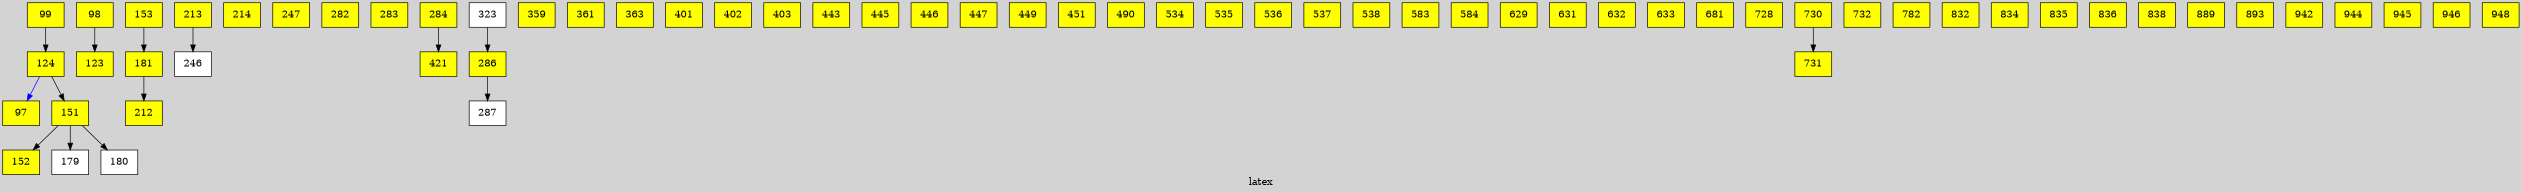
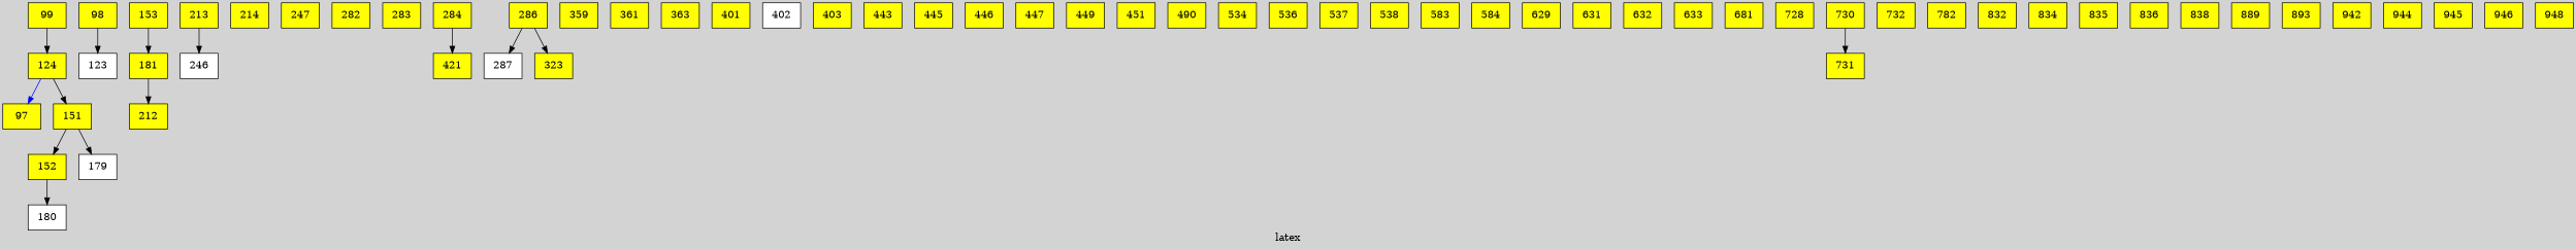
  digraph {
    bgcolor=lightgrey
    label=latex
    texlbl="\huge{$time(s) = 8.11048e-08              \ \ \ \ T_9 = 0.3              \ \ \ \ \rho(g/cc) = 1000              \ \ \ \ {\mathrm{flow}_{max}} = 0.049217$}"
    node [fillcolor=yellow shape=box style=filled]
    edge [color=black]
    97 [texlbl="\huge{$^{20}\mathrm{Ne}$}"]
    98 [texlbl="\huge{$^{21}\mathrm{Ne}$}"]
-   123 [texlbl="\huge{$^{22}\mathrm{Na}$}"]
+   123 [fillcolor=white texlbl="\huge{$^{22}\mathrm{Na}$}"]
    99 [texlbl="\huge{$^{22}\mathrm{Ne}$}"]
    124 [texlbl="\huge{$^{23}\mathrm{Na}$}"]
    151 [texlbl="\huge{$^{24}\mathrm{Mg}$}"]
    152 [texlbl="\huge{$^{25}\mathrm{Mg}$}"]
    179 [fillcolor=white texlbl="\huge{$^{25}\mathrm{Al}$}"]
    180 [fillcolor=white texlbl="\huge{$^{26}\mathrm{Al}$}"]
    153 [texlbl="\huge{$^{26}\mathrm{Mg}$}"]
    181 [texlbl="\huge{$^{27}\mathrm{Al}$}"]
    212 [texlbl="\huge{$^{28}\mathrm{Si}$}"]
    213 [texlbl="\huge{$^{29}\mathrm{Si}$}"]
    246 [fillcolor=white texlbl="\huge{$^{30}\mathrm{P}$}"]
    214 [texlbl="\huge{$^{30}\mathrm{Si}$}"]
    247 [texlbl="\huge{$^{31}\mathrm{P}$}"]
    282 [texlbl="\huge{$^{32}\mathrm{S}$}"]
    283 [texlbl="\huge{$^{33}\mathrm{S}$}"]
    284 [texlbl="\huge{$^{34}\mathrm{S}$}"]
    n20 [label=421 texlbl="\huge{$^{35}\mathrm{Cl}$}"]
    286 [texlbl="\huge{$^{36}\mathrm{S}$}"]
    287 [fillcolor=white texlbl="\huge{$^{37}\mathrm{S}$}"]
-   323 [fillcolor=white texlbl="\huge{$^{37}\mathrm{Cl}$}"]
+   323 [texlbl="\huge{$^{37}\mathrm{Cl}$}"]
    359 [texlbl="\huge{$^{36}\mathrm{Ar}$}"]
    361 [texlbl="\huge{$^{38}\mathrm{Ar}$}"]
    363 [texlbl="\huge{$^{40}\mathrm{Ar}$}"]
    401 [texlbl="\huge{$^{39}\mathrm{K}$}"]
-   402 [texlbl="\huge{$^{40}\mathrm{K}$}"]
+   402 [fillcolor=white texlbl="\huge{$^{40}\mathrm{K}$}"]
    403 [texlbl="\huge{$^{41}\mathrm{K}$}"]
    443 [texlbl="\huge{$^{40}\mathrm{Ca}$}"]
    445 [texlbl="\huge{$^{42}\mathrm{Ca}$}"]
    446 [texlbl="\huge{$^{43}\mathrm{Ca}$}"]
    447 [texlbl="\huge{$^{44}\mathrm{Ca}$}"]
    449 [texlbl="\huge{$^{46}\mathrm{Ca}$}"]
    451 [texlbl="\huge{$^{48}\mathrm{Ca}$}"]
    490 [texlbl="\huge{$^{45}\mathrm{Sc}$}"]
    534 [texlbl="\huge{$^{46}\mathrm{Ti}$}"]
-   535 [texlbl="\huge{$^{47}\mathrm{Ti}$}"]
    536 [texlbl="\huge{$^{48}\mathrm{Ti}$}"]
    537 [texlbl="\huge{$^{49}\mathrm{Ti}$}"]
    538 [texlbl="\huge{$^{50}\mathrm{Ti}$}"]
    583 [texlbl="\huge{$^{50}\mathrm{V}$}"]
    584 [texlbl="\huge{$^{51}\mathrm{V}$}"]
    629 [texlbl="\huge{$^{50}\mathrm{Cr}$}"]
    631 [texlbl="\huge{$^{52}\mathrm{Cr}$}"]
    632 [texlbl="\huge{$^{53}\mathrm{Cr}$}"]
    633 [texlbl="\huge{$^{54}\mathrm{Cr}$}"]
    681 [texlbl="\huge{$^{55}\mathrm{Mn}$}"]
    728 [texlbl="\huge{$^{54}\mathrm{Fe}$}"]
    730 [texlbl="\huge{$^{56}\mathrm{Fe}$}"]
    731 [texlbl="\huge{$^{57}\mathrm{Fe}$}"]
    732 [texlbl="\huge{$^{58}\mathrm{Fe}$}"]
    782 [texlbl="\huge{$^{59}\mathrm{Co}$}"]
    832 [texlbl="\huge{$^{58}\mathrm{Ni}$}"]
    834 [texlbl="\huge{$^{60}\mathrm{Ni}$}"]
    835 [texlbl="\huge{$^{61}\mathrm{Ni}$}"]
    836 [texlbl="\huge{$^{62}\mathrm{Ni}$}"]
    838 [texlbl="\huge{$^{64}\mathrm{Ni}$}"]
    889 [texlbl="\huge{$^{63}\mathrm{Cu}$}"]
    n60 [label=893 texlbl="\huge{$^{65}\mathrm{Cu}$}"]
    942 [texlbl="\huge{$^{64}\mathrm{Zn}$}"]
    944 [texlbl="\huge{$^{66}\mathrm{Zn}$}"]
    945 [texlbl="\huge{$^{67}\mathrm{Zn}$}"]
    946 [texlbl="\huge{$^{68}\mathrm{Zn}$}"]
    948 [texlbl="\huge{$^{70}\mathrm{Zn}$}"]
    98 -> 123 [style="line width = 0.1174pt, solid"]
    99 -> 124 [style="line width = 0.0156pt, solid"]
    124 -> 97 [color=blue style="line width = 0.2586pt, solid"]
    124 -> 151 [style="line width = 0.2495pt, solid"]
    151 -> 152 [style="line width = 0.0131pt, solid"]
    151 -> 179 [style="line width = 10.0000pt, solid"]
-   151 -> 180 [style="line width = 0.1098pt, solid"]
+   152 -> 180 [style="line width = 0.1098pt, solid"]
    153 -> 181 [style="line width = 0.4702pt, solid"]
    181 -> 212 [style="line width = 0.0123pt, solid"]
    213 -> 246 [style="line width = 0.0194pt, solid"]
    284 -> n20 [style="line width = 0.0119pt, solid"]
    286 -> 287 [style="line width = 0.7416pt, solid"]
-   323 -> 286 [style="line width = 9.6142pt, solid"]
+   286 -> 323 [style="line width = 9.6142pt, solid"]
    730 -> 731 [style="line width = 0.0489pt, solid"]
  }
